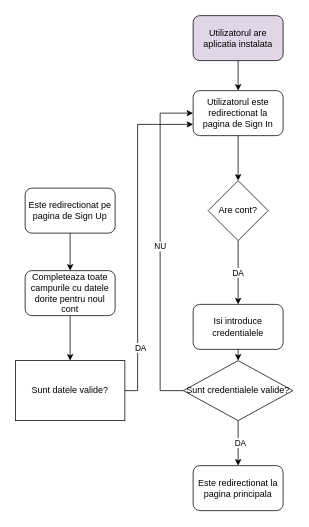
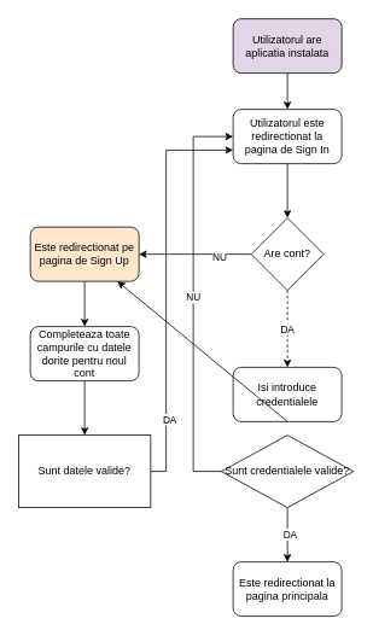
  <mxCell id="0" />
  <mxCell id="1" parent="0" />
  <mxCell id="2" value="Utilizatorul are aplicatia instalata" style="rounded=1;whiteSpace=wrap;html=1;fillColor=#e1d5e7;" vertex="1" parent="1"><mxGeometry x="257" y="20" width="120" height="60" as="geometry" /></mxCell>
  <mxCell id="3" value="Utilizatorul este redirectionat la pagina de Sign In" style="rounded=1;whiteSpace=wrap;html=1;" vertex="1" parent="1"><mxGeometry x="257" y="120" width="120" height="60" as="geometry" /></mxCell>
  <mxCell id="4" value="Are cont?" style="rhombus;whiteSpace=wrap;html=1;" vertex="1" parent="1"><mxGeometry x="277" y="240" width="80" height="80" as="geometry" /></mxCell>
  <mxCell id="5" value="Sunt credentialele valide?" style="rhombus;whiteSpace=wrap;html=1;" vertex="1" parent="1"><mxGeometry x="244" y="480" width="146" height="80" as="geometry" /></mxCell>
  <mxCell id="6" value="Isi introduce credentialele" style="rounded=1;whiteSpace=wrap;html=1;" vertex="1" parent="1"><mxGeometry x="257" y="405" width="120" height="60" as="geometry" /></mxCell>
  <mxCell id="7" value="Este redirectionat la pagina principala" style="rounded=1;whiteSpace=wrap;html=1;" vertex="1" parent="1"><mxGeometry x="257" y="620" width="120" height="60" as="geometry" /></mxCell>
- <mxCell id="8" value="Este redirectionat pe pagina de Sign Up" style="rounded=1;whiteSpace=wrap;html=1;" vertex="1" parent="1"><mxGeometry x="33" y="250" width="120" height="60" as="geometry" /></mxCell>
+ <mxCell id="8" value="Este redirectionat pe pagina de Sign Up" style="rounded=1;whiteSpace=wrap;html=1;fillColor=#ffe6cc;" vertex="1" parent="1"><mxGeometry x="33" y="250" width="120" height="60" as="geometry" /></mxCell>
  <mxCell id="9" value="Completeaza toate campurile cu datele dorite pentru noul cont" style="rounded=1;whiteSpace=wrap;html=1;" vertex="1" parent="1"><mxGeometry x="33" y="360" width="120" height="60" as="geometry" /></mxCell>
  <mxCell id="10" value="Sunt datele valide?" style="whiteSpace=wrap;html=1;rounded=0;" vertex="1" parent="1"><mxGeometry x="20" y="480" width="146" height="80" as="geometry" /></mxCell>
  <mxCell id="11" value="" style="endArrow=classic;html=1;rounded=0;exitX=0.5;exitY=1;exitDx=0;exitDy=0;entryX=0.5;entryY=0;entryDx=0;entryDy=0;" edge="1" parent="1" source="2" target="3"><mxGeometry width="50" height="50" relative="1" as="geometry"><mxPoint x="293" y="390" as="sourcePoint" /><mxPoint x="317" y="130" as="targetPoint" /></mxGeometry></mxCell>
  <mxCell id="12" value="" style="endArrow=classic;html=1;rounded=0;exitX=0.5;exitY=1;exitDx=0;exitDy=0;entryX=0.5;entryY=0;entryDx=0;entryDy=0;" edge="1" parent="1" source="3" target="4"><mxGeometry width="50" height="50" relative="1" as="geometry"><mxPoint x="327" y="90" as="sourcePoint" /><mxPoint x="327" y="130" as="targetPoint" /></mxGeometry></mxCell>
- <mxCell id="13" value="DA" style="endArrow=classic;html=1;rounded=0;exitX=0.5;exitY=1;exitDx=0;exitDy=0;entryX=0.5;entryY=0;entryDx=0;entryDy=0;" edge="1" parent="1" source="4" target="6"><mxGeometry width="50" height="50" relative="1" as="geometry"><mxPoint x="337" y="100" as="sourcePoint" /><mxPoint x="337" y="140" as="targetPoint" /></mxGeometry></mxCell>
- <mxCell id="14" value="" style="endArrow=classic;html=1;rounded=0;exitX=0.5;exitY=1;exitDx=0;exitDy=0;entryX=0.5;entryY=0;entryDx=0;entryDy=0;" edge="1" parent="1" source="6" target="5"><mxGeometry width="50" height="50" relative="1" as="geometry"><mxPoint x="347" y="110" as="sourcePoint" /><mxPoint x="347" y="150" as="targetPoint" /></mxGeometry></mxCell>
+ <mxCell id="13" value="DA" style="endArrow=classic;html=1;rounded=0;exitX=0.5;exitY=1;exitDx=0;exitDy=0;entryX=0.5;entryY=0;entryDx=0;entryDy=0;dashed=1;" edge="1" parent="1" source="4" target="6"><mxGeometry width="50" height="50" relative="1" as="geometry"><mxPoint x="337" y="100" as="sourcePoint" /><mxPoint x="337" y="140" as="targetPoint" /></mxGeometry></mxCell>
+ <mxCell id="14" value="" style="endArrow=classic;html=1;rounded=0;exitX=0.5;exitY=1;exitDx=0;exitDy=0;" edge="1" parent="1" source="6" target="8"><mxGeometry width="50" height="50" relative="1" as="geometry"><mxPoint x="347" y="110" as="sourcePoint" /><mxPoint x="347" y="150" as="targetPoint" /></mxGeometry></mxCell>
  <mxCell id="15" value="" style="endArrow=classic;html=1;rounded=0;entryX=0.5;entryY=0;entryDx=0;entryDy=0;" edge="1" parent="1" target="7"><mxGeometry width="50" height="50" relative="1" as="geometry"><mxPoint x="317" y="560" as="sourcePoint" /><mxPoint x="327" y="490" as="targetPoint" /></mxGeometry></mxCell>
  <mxCell id="16" value="DA" style="edgeLabel;html=1;align=center;verticalAlign=middle;resizable=0;points=[];" vertex="1" connectable="0" parent="15"><mxGeometry x="-0.033" y="2" relative="1" as="geometry"><mxPoint as="offset" /></mxGeometry></mxCell>
  <mxCell id="17" value="NU" style="endArrow=classic;html=1;rounded=0;exitX=0;exitY=0.5;exitDx=0;exitDy=0;entryX=0;entryY=0.5;entryDx=0;entryDy=0;" edge="1" parent="1" source="5" target="3"><mxGeometry width="50" height="50" relative="1" as="geometry"><mxPoint x="337" y="440" as="sourcePoint" /><mxPoint x="337" y="500" as="targetPoint" /><Array as="points"><mxPoint x="213" y="520" /><mxPoint x="213" y="150" /></Array></mxGeometry></mxCell>
+ <mxCell id="18" value="" style="endArrow=classic;html=1;rounded=0;exitX=0;exitY=0.5;exitDx=0;exitDy=0;entryX=1;entryY=0.5;entryDx=0;entryDy=0;" edge="1" parent="1" source="4" target="8"><mxGeometry width="50" height="50" relative="1" as="geometry"><mxPoint x="347" y="450" as="sourcePoint" /><mxPoint x="347" y="510" as="targetPoint" /></mxGeometry></mxCell>
+ <mxCell id="19" value="NU" style="edgeLabel;html=1;align=center;verticalAlign=middle;resizable=0;points=[];" vertex="1" connectable="0" parent="18"><mxGeometry x="-0.419" y="3" relative="1" as="geometry"><mxPoint as="offset" /></mxGeometry></mxCell>
  <mxCell id="20" value="" style="endArrow=classic;html=1;rounded=0;exitX=0.5;exitY=1;exitDx=0;exitDy=0;entryX=0.5;entryY=0;entryDx=0;entryDy=0;" edge="1" parent="1" source="8" target="9"><mxGeometry width="50" height="50" relative="1" as="geometry"><mxPoint x="357" y="460" as="sourcePoint" /><mxPoint x="357" y="520" as="targetPoint" /></mxGeometry></mxCell>
  <mxCell id="21" value="" style="endArrow=classic;html=1;rounded=0;exitX=0.5;exitY=1;exitDx=0;exitDy=0;entryX=0.5;entryY=0;entryDx=0;entryDy=0;" edge="1" parent="1" source="9" target="10"><mxGeometry width="50" height="50" relative="1" as="geometry"><mxPoint x="367" y="470" as="sourcePoint" /><mxPoint x="367" y="530" as="targetPoint" /></mxGeometry></mxCell>
  <mxCell id="22" value="" style="endArrow=classic;html=1;rounded=0;exitX=1;exitY=0.5;exitDx=0;exitDy=0;entryX=0;entryY=0.75;entryDx=0;entryDy=0;" edge="1" parent="1" source="10" target="3"><mxGeometry width="50" height="50" relative="1" as="geometry"><mxPoint x="377" y="480" as="sourcePoint" /><mxPoint x="377" y="540" as="targetPoint" /><Array as="points"><mxPoint x="183" y="520" /><mxPoint x="183" y="165" /></Array></mxGeometry></mxCell>
  <mxCell id="23" value="DA" style="edgeLabel;html=1;align=center;verticalAlign=middle;resizable=0;points=[];" vertex="1" connectable="0" parent="22"><mxGeometry x="-0.664" y="-3" relative="1" as="geometry"><mxPoint as="offset" /></mxGeometry></mxCell>
